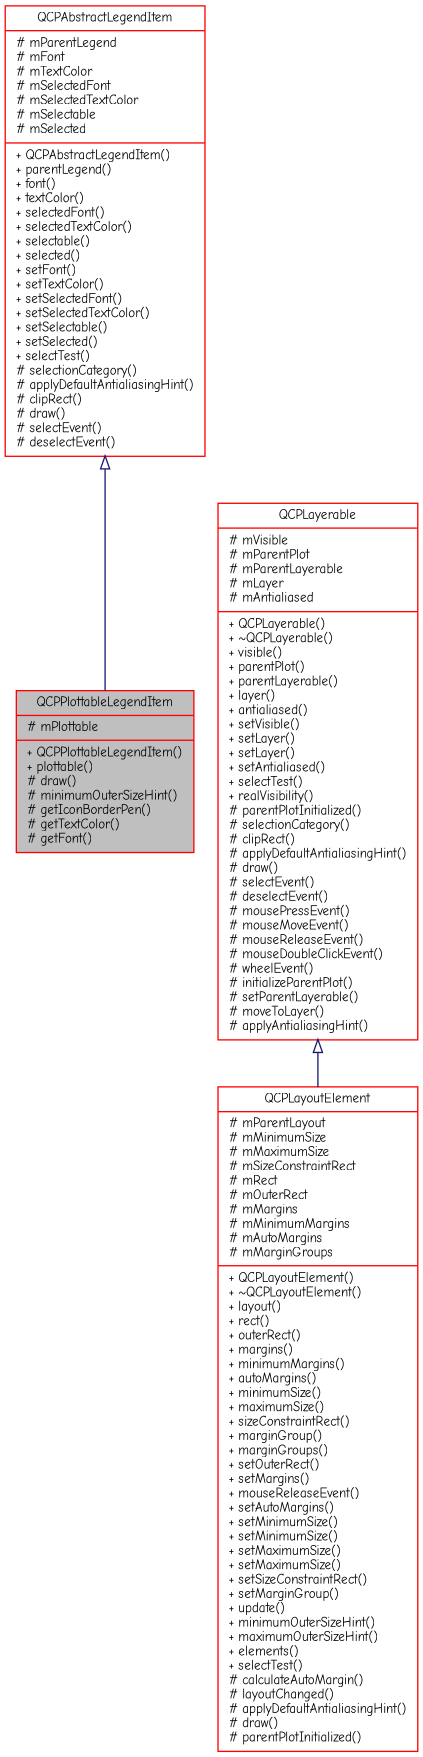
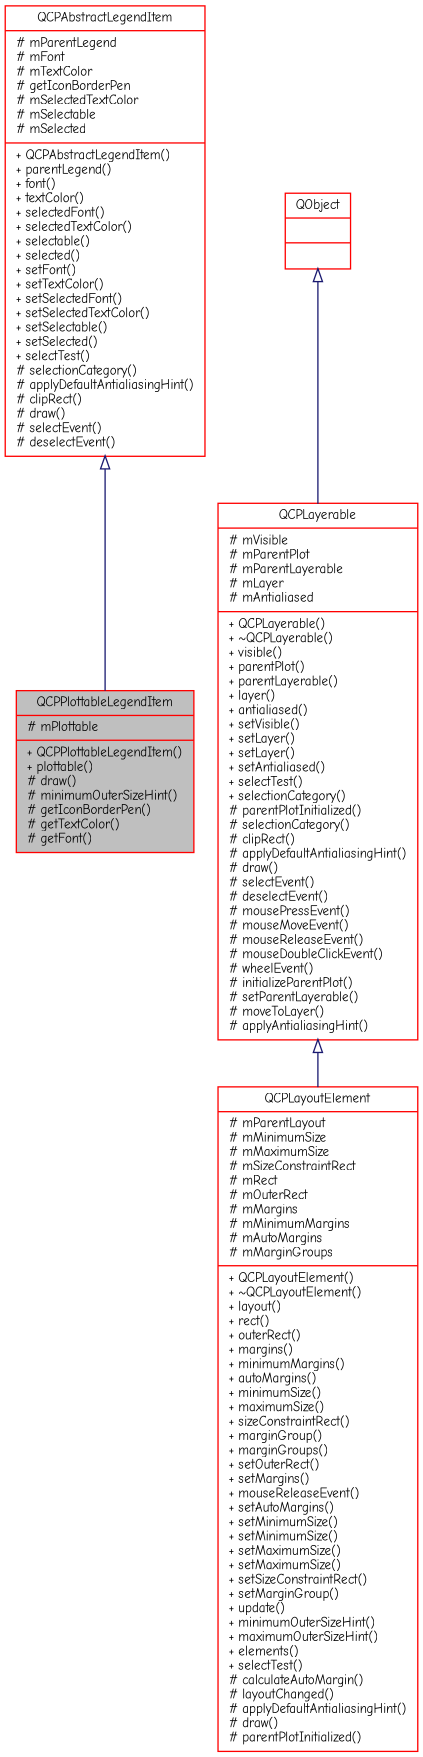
  digraph {
    fontname="Comic Neue"
    node [color=red fillcolor=white fontname="Comic Neue" fontsize=10 shape=record style=filled]
    edge [arrowtail=onormal color=midnightblue dir=back fontname="Comic Neue" fontsize=10 labelfontname=Helvetica labelfontsize=10 style=solid]
    n1 [fillcolor=grey75 fontcolor=black height=0.2 label="{QCPPlottableLegendItem\n|# mPlottable\l|+ QCPPlottableLegendItem()\l+ plottable()\l# draw()\l# minimumOuterSizeHint()\l# getIconBorderPen()\l# getTextColor()\l# getFont()\l}" width=0.4]
-   n2 [height=0.2 label="{QCPAbstractLegendItem\n|# mParentLegend\l# mFont\l# mTextColor\l# mSelectedFont\l# mSelectedTextColor\l# mSelectable\l# mSelected\l|+ QCPAbstractLegendItem()\l+ parentLegend()\l+ font()\l+ textColor()\l+ selectedFont()\l+ selectedTextColor()\l+ selectable()\l+ selected()\l+ setFont()\l+ setTextColor()\l+ setSelectedFont()\l+ setSelectedTextColor()\l+ setSelectable()\l+ setSelected()\l+ selectTest()\l# selectionCategory()\l# applyDefaultAntialiasingHint()\l# clipRect()\l# draw()\l# selectEvent()\l# deselectEvent()\l}" width=0.4]
+   n2 [height=0.2 label="{QCPAbstractLegendItem\n|# mParentLegend\l# mFont\l# mTextColor\l# getIconBorderPen\l# mSelectedTextColor\l# mSelectable\l# mSelected\l|+ QCPAbstractLegendItem()\l+ parentLegend()\l+ font()\l+ textColor()\l+ selectedFont()\l+ selectedTextColor()\l+ selectable()\l+ selected()\l+ setFont()\l+ setTextColor()\l+ setSelectedFont()\l+ setSelectedTextColor()\l+ setSelectable()\l+ setSelected()\l+ selectTest()\l# selectionCategory()\l# applyDefaultAntialiasingHint()\l# clipRect()\l# draw()\l# selectEvent()\l# deselectEvent()\l}" width=0.4]
    n3 [height=0.2 label="{QCPLayoutElement\n|# mParentLayout\l# mMinimumSize\l# mMaximumSize\l# mSizeConstraintRect\l# mRect\l# mOuterRect\l# mMargins\l# mMinimumMargins\l# mAutoMargins\l# mMarginGroups\l|+ QCPLayoutElement()\l+ ~QCPLayoutElement()\l+ layout()\l+ rect()\l+ outerRect()\l+ margins()\l+ minimumMargins()\l+ autoMargins()\l+ minimumSize()\l+ maximumSize()\l+ sizeConstraintRect()\l+ marginGroup()\l+ marginGroups()\l+ setOuterRect()\l+ setMargins()\l+ mouseReleaseEvent()\l+ setAutoMargins()\l+ setMinimumSize()\l+ setMinimumSize()\l+ setMaximumSize()\l+ setMaximumSize()\l+ setSizeConstraintRect()\l+ setMarginGroup()\l+ update()\l+ minimumOuterSizeHint()\l+ maximumOuterSizeHint()\l+ elements()\l+ selectTest()\l# calculateAutoMargin()\l# layoutChanged()\l# applyDefaultAntialiasingHint()\l# draw()\l# parentPlotInitialized()\l}" width=0.4]
-   n4 [height=0.2 label="{QCPLayerable\n|# mVisible\l# mParentPlot\l# mParentLayerable\l# mLayer\l# mAntialiased\l|+ QCPLayerable()\l+ ~QCPLayerable()\l+ visible()\l+ parentPlot()\l+ parentLayerable()\l+ layer()\l+ antialiased()\l+ setVisible()\l+ setLayer()\l+ setLayer()\l+ setAntialiased()\l+ selectTest()\l+ realVisibility()\l# parentPlotInitialized()\l# selectionCategory()\l# clipRect()\l# applyDefaultAntialiasingHint()\l# draw()\l# selectEvent()\l# deselectEvent()\l# mousePressEvent()\l# mouseMoveEvent()\l# mouseReleaseEvent()\l# mouseDoubleClickEvent()\l# wheelEvent()\l# initializeParentPlot()\l# setParentLayerable()\l# moveToLayer()\l# applyAntialiasingHint()\l}" width=0.4]
+   n4 [height=0.2 label="{QCPLayerable\n|# mVisible\l# mParentPlot\l# mParentLayerable\l# mLayer\l# mAntialiased\l|+ QCPLayerable()\l+ ~QCPLayerable()\l+ visible()\l+ parentPlot()\l+ parentLayerable()\l+ layer()\l+ antialiased()\l+ setVisible()\l+ setLayer()\l+ setLayer()\l+ setAntialiased()\l+ selectTest()\l+ selectionCategory()\l# parentPlotInitialized()\l# selectionCategory()\l# clipRect()\l# applyDefaultAntialiasingHint()\l# draw()\l# selectEvent()\l# deselectEvent()\l# mousePressEvent()\l# mouseMoveEvent()\l# mouseReleaseEvent()\l# mouseDoubleClickEvent()\l# wheelEvent()\l# initializeParentPlot()\l# setParentLayerable()\l# moveToLayer()\l# applyAntialiasingHint()\l}" width=0.4]
+   n5 [height=0.2 label="{QObject\n||}" width=0.4]
    n2 -> n1
    n4 -> n3
+   n5 -> n4
  }
